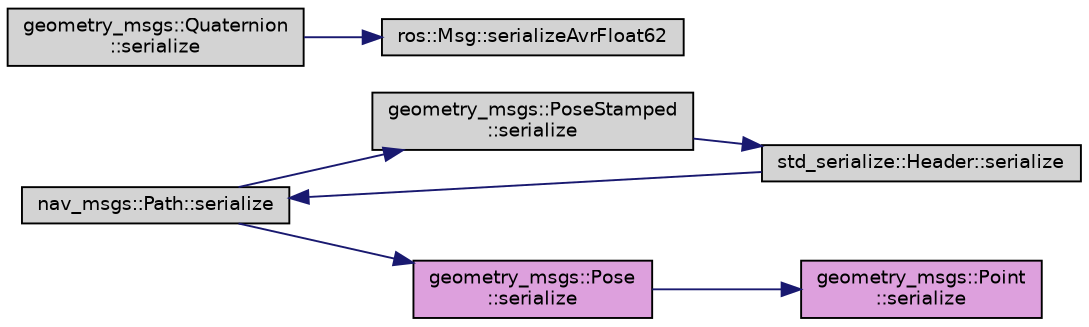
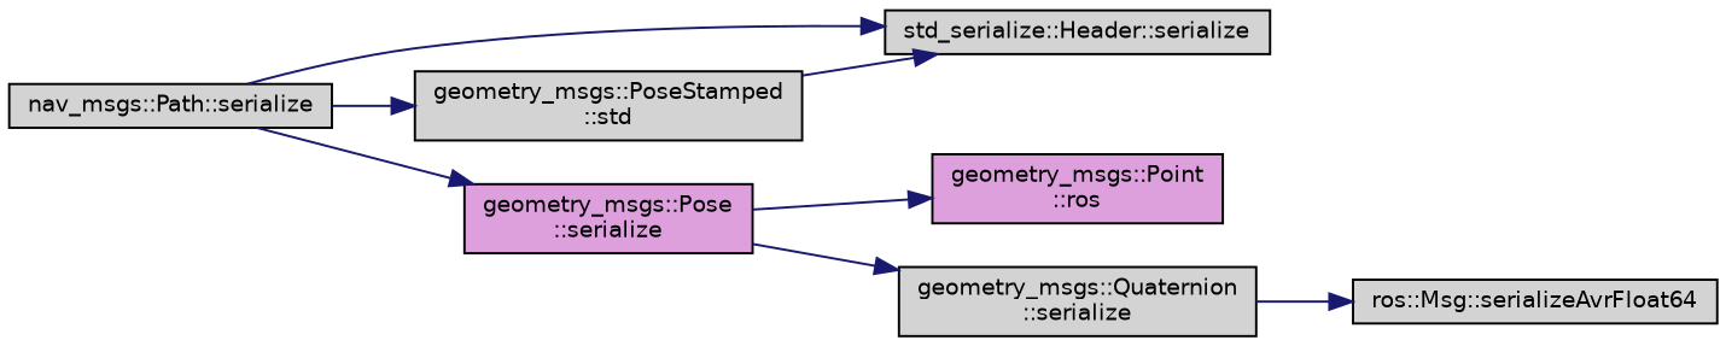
  digraph {
    rankdir=LR
    node [color=black fillcolor=lightgrey fontname=Helvetica fontsize=10 shape=record style=filled]
    edge [color=midnightblue fontname=Helvetica fontsize=10 labelfontname=Helvetica labelfontsize=10 style=solid]
    n1 [fontcolor=black height=0.2 label="nav_msgs::Path::serialize" width=0.4]
    n2 [height=0.2 label="std_serialize::Header::serialize" width=0.4]
-   n3 [height=0.2 label="geometry_msgs::PoseStamped\l::serialize" width=0.4]
+   n3 [height=0.2 label="geometry_msgs::PoseStamped\l::std" width=0.4]
    n4 [fillcolor=plum height=0.2 label="geometry_msgs::Pose\l::serialize" width=0.4]
-   n5 [fillcolor=plum height=0.2 label="geometry_msgs::Point\l::serialize" width=0.4]
+   n5 [fillcolor=plum height=0.2 label="geometry_msgs::Point\l::ros" width=0.4]
    n6 [height=0.2 label="geometry_msgs::Quaternion\l::serialize" width=0.4]
-   n7 [height=0.2 label="ros::Msg::serializeAvrFloat62" width=0.4]
-   n2 -> n1
+   n7 [height=0.2 label="ros::Msg::serializeAvrFloat64" width=0.4]
+   n1 -> n2
    n1 -> n3
    n1 -> n4
    n3 -> n2
    n4 -> n5
+   n4 -> n6
    n6 -> n7
  }
